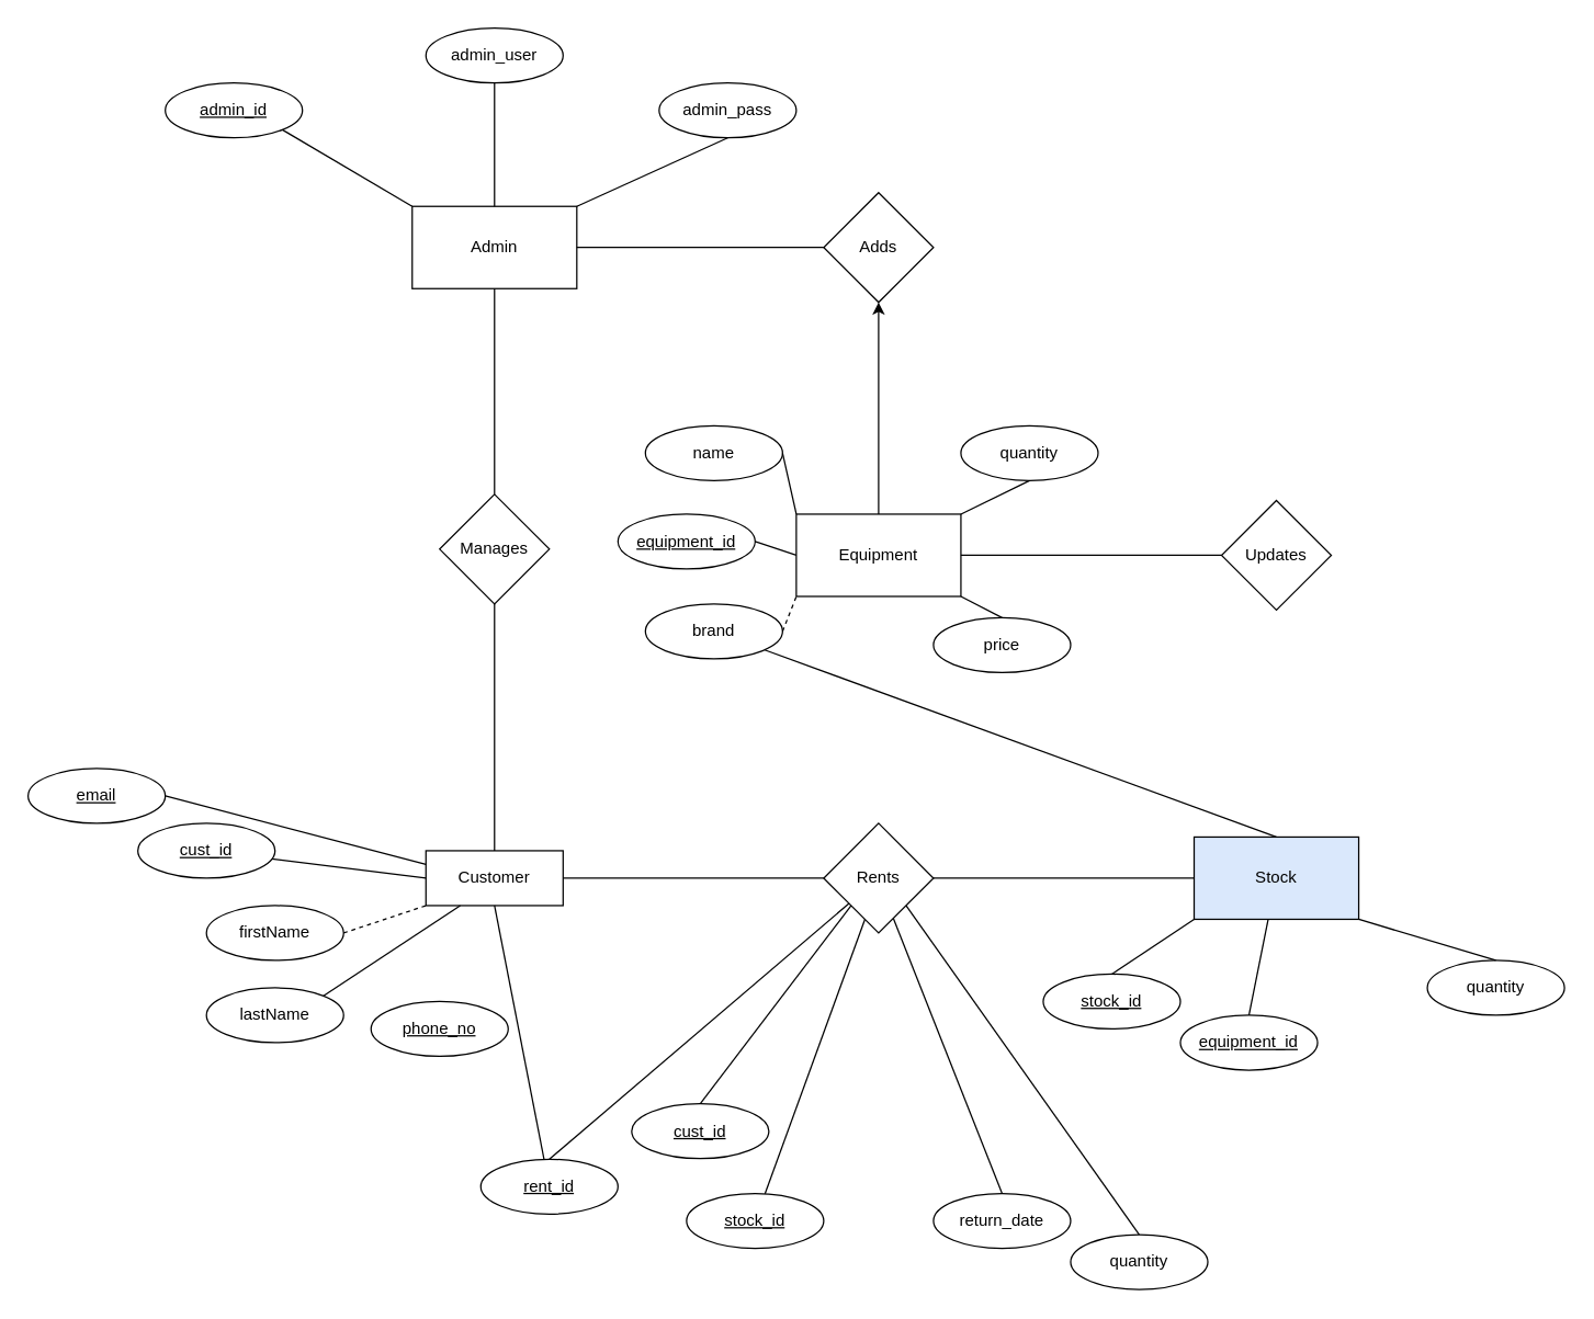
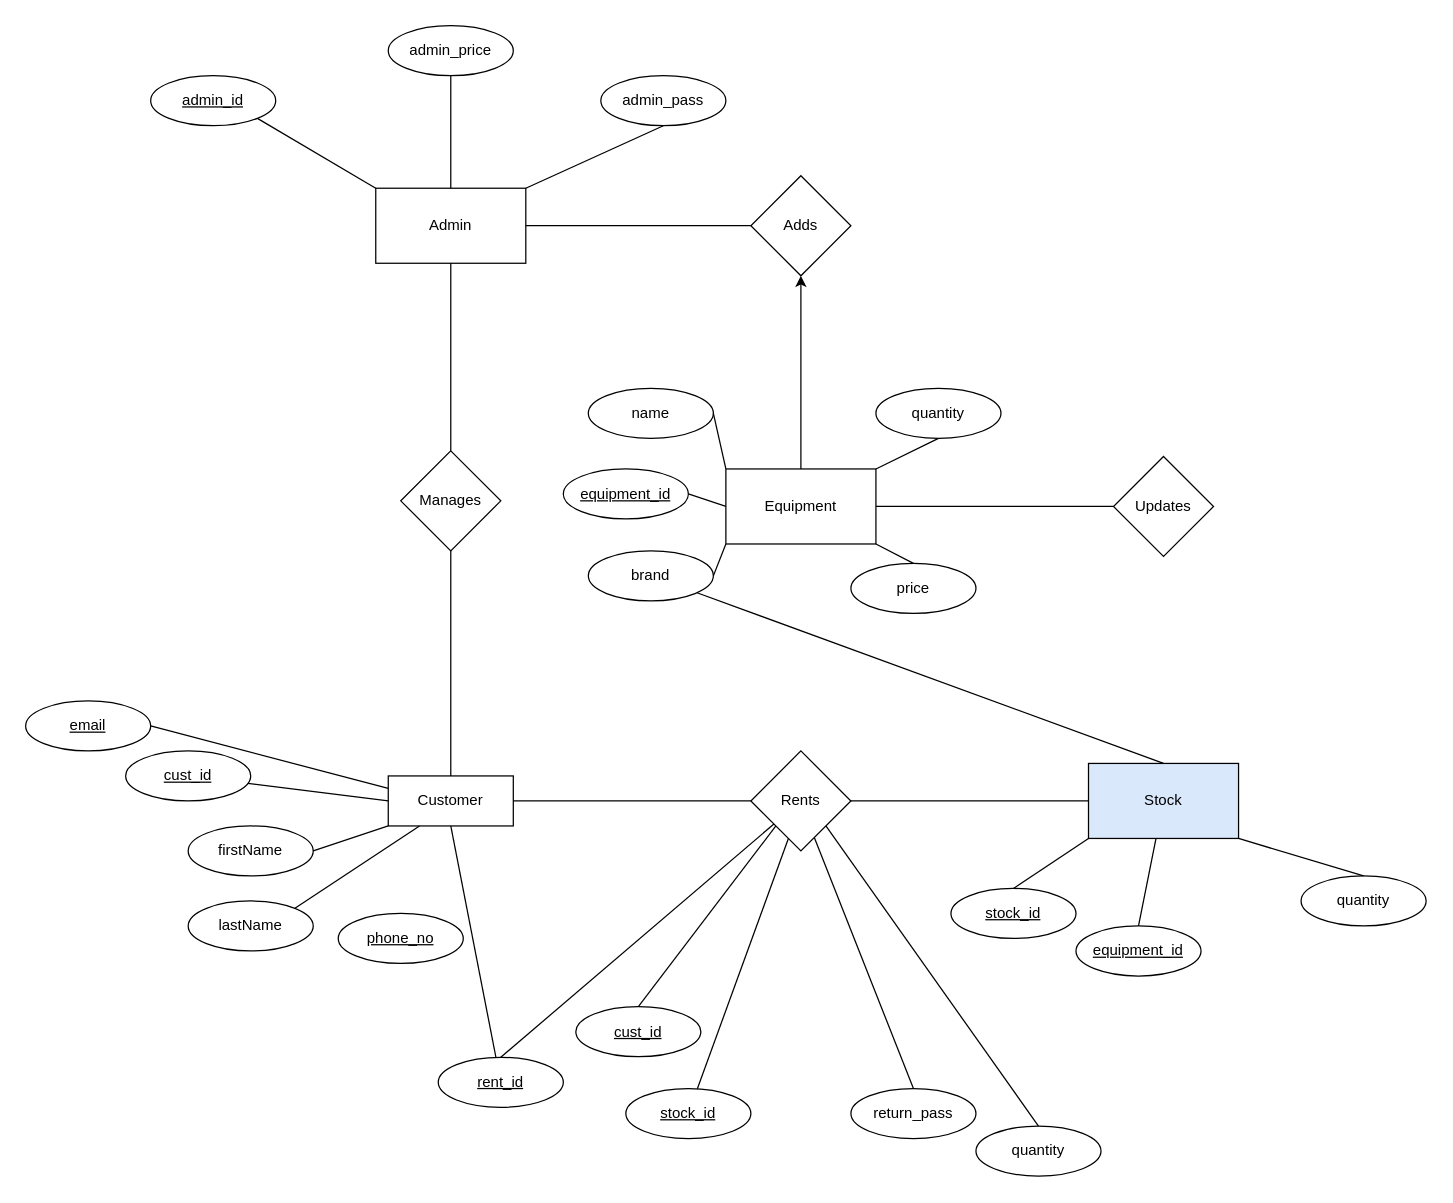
  <mxCell id="0" />
  <mxCell id="1" parent="0" />
  <mxCell id="2" value="Admin" style="rounded=0;whiteSpace=wrap;html=1;" parent="1" vertex="1"><mxGeometry x="300" y="150" width="120" height="60" as="geometry" /></mxCell>
  <mxCell id="3" value="Stock" style="rounded=0;whiteSpace=wrap;html=1;fillColor=#dae8fc;" parent="1" vertex="1"><mxGeometry x="870" y="610" width="120" height="60" as="geometry" /></mxCell>
  <mxCell id="4" value="Customer" style="whiteSpace=wrap;html=1;align=center;" parent="1" vertex="1"><mxGeometry x="310" y="620" width="100" height="40" as="geometry" /></mxCell>
  <mxCell id="5" value="firstName" style="ellipse;whiteSpace=wrap;html=1;align=center;" parent="1" vertex="1"><mxGeometry x="150" y="660" width="100" height="40" as="geometry" /></mxCell>
  <mxCell id="6" value="lastName" style="ellipse;whiteSpace=wrap;html=1;align=center;" parent="1" vertex="1"><mxGeometry x="150" y="720" width="100" height="40" as="geometry" /></mxCell>
  <mxCell id="7" value="cust_id" style="ellipse;whiteSpace=wrap;html=1;align=center;fontStyle=4;" parent="1" vertex="1"><mxGeometry x="100" y="600" width="100" height="40" as="geometry" /></mxCell>
  <mxCell id="8" value="email" style="ellipse;whiteSpace=wrap;html=1;align=center;fontStyle=4;" parent="1" vertex="1"><mxGeometry x="20" y="560" width="100" height="40" as="geometry" /></mxCell>
  <mxCell id="9" value="phone_no" style="ellipse;whiteSpace=wrap;html=1;align=center;fontStyle=4;" parent="1" vertex="1"><mxGeometry x="270" y="730" width="100" height="40" as="geometry" /></mxCell>
  <mxCell id="10" value="" style="endArrow=none;html=1;rounded=0;exitX=1;exitY=0;exitDx=0;exitDy=0;entryX=0.25;entryY=1;entryDx=0;entryDy=0;" parent="1" source="6" target="4" edge="1"><mxGeometry width="50" height="50" relative="1" as="geometry"><mxPoint x="470" y="700" as="sourcePoint" /><mxPoint x="520" y="650" as="targetPoint" /></mxGeometry></mxCell>
- <mxCell id="11" value="" style="endArrow=none;html=1;rounded=0;exitX=1;exitY=0.5;exitDx=0;exitDy=0;entryX=0;entryY=1;entryDx=0;entryDy=0;dashed=1;" parent="1" source="5" target="4" edge="1"><mxGeometry width="50" height="50" relative="1" as="geometry"><mxPoint x="470" y="700" as="sourcePoint" /><mxPoint x="520" y="650" as="targetPoint" /></mxGeometry></mxCell>
+ <mxCell id="11" value="" style="endArrow=none;html=1;rounded=0;exitX=1;exitY=0.5;exitDx=0;exitDy=0;entryX=0;entryY=1;entryDx=0;entryDy=0;" parent="1" source="5" target="4" edge="1"><mxGeometry width="50" height="50" relative="1" as="geometry"><mxPoint x="470" y="700" as="sourcePoint" /><mxPoint x="520" y="650" as="targetPoint" /></mxGeometry></mxCell>
  <mxCell id="12" value="" style="endArrow=none;html=1;rounded=0;entryX=0;entryY=0.5;entryDx=0;entryDy=0;" parent="1" source="7" target="4" edge="1"><mxGeometry width="50" height="50" relative="1" as="geometry"><mxPoint x="470" y="700" as="sourcePoint" /><mxPoint x="520" y="650" as="targetPoint" /></mxGeometry></mxCell>
  <mxCell id="13" value="" style="endArrow=none;html=1;rounded=0;exitX=0.5;exitY=1;exitDx=0;exitDy=0;" parent="1" target="56" edge="1" source="4"><mxGeometry width="50" height="50" relative="1" as="geometry"><mxPoint x="390" y="660" as="sourcePoint" /><mxPoint x="520" y="650" as="targetPoint" /></mxGeometry></mxCell>
  <mxCell id="14" value="" style="endArrow=none;html=1;rounded=0;entryX=0;entryY=0.25;entryDx=0;entryDy=0;exitX=1;exitY=0.5;exitDx=0;exitDy=0;" parent="1" source="8" target="4" edge="1"><mxGeometry width="50" height="50" relative="1" as="geometry"><mxPoint x="236.609" y="576.933" as="sourcePoint" /><mxPoint x="320" y="630" as="targetPoint" /></mxGeometry></mxCell>
  <mxCell id="15" value="Manages" style="rhombus;whiteSpace=wrap;html=1;" parent="1" vertex="1"><mxGeometry x="320" y="360" width="80" height="80" as="geometry" /></mxCell>
  <mxCell id="16" value="admin_id" style="ellipse;whiteSpace=wrap;html=1;align=center;fontStyle=4;" parent="1" vertex="1"><mxGeometry x="120" y="60" width="100" height="40" as="geometry" /></mxCell>
- <mxCell id="17" value="admin_user" style="ellipse;whiteSpace=wrap;html=1;align=center;" parent="1" vertex="1"><mxGeometry x="310" y="20" width="100" height="40" as="geometry" /></mxCell>
+ <mxCell id="17" value="admin_price" style="ellipse;whiteSpace=wrap;html=1;align=center;" parent="1" vertex="1"><mxGeometry x="310" y="20" width="100" height="40" as="geometry" /></mxCell>
  <mxCell id="18" value="admin_pass" style="ellipse;whiteSpace=wrap;html=1;align=center;" parent="1" vertex="1"><mxGeometry x="480" y="60" width="100" height="40" as="geometry" /></mxCell>
  <mxCell id="19" value="" style="endArrow=none;html=1;rounded=0;entryX=0.5;entryY=1;entryDx=0;entryDy=0;exitX=0.5;exitY=0;exitDx=0;exitDy=0;" parent="1" source="15" target="2" edge="1"><mxGeometry width="50" height="50" relative="1" as="geometry"><mxPoint x="240" y="310" as="sourcePoint" /><mxPoint x="290" y="260" as="targetPoint" /></mxGeometry></mxCell>
  <mxCell id="20" value="Adds" style="rhombus;whiteSpace=wrap;html=1;" parent="1" vertex="1"><mxGeometry x="600" y="140" width="80" height="80" as="geometry" /></mxCell>
  <mxCell id="21" value="Rents" style="rhombus;whiteSpace=wrap;html=1;" parent="1" vertex="1"><mxGeometry x="600" y="600" width="80" height="80" as="geometry" /></mxCell>
  <mxCell id="22" value="Equipment" style="rounded=0;whiteSpace=wrap;html=1;" parent="1" vertex="1"><mxGeometry x="580" y="374.5" width="120" height="60" as="geometry" /></mxCell>
  <mxCell id="23" value="Updates" style="rhombus;whiteSpace=wrap;html=1;" parent="1" vertex="1"><mxGeometry x="890" y="364.5" width="80" height="80" as="geometry" /></mxCell>
  <mxCell id="24" value="" style="endArrow=none;html=1;rounded=0;exitX=1;exitY=0.5;exitDx=0;exitDy=0;entryX=0;entryY=0.5;entryDx=0;entryDy=0;" parent="1" source="2" target="20" edge="1"><mxGeometry width="50" height="50" relative="1" as="geometry"><mxPoint x="350" y="460" as="sourcePoint" /><mxPoint x="400" y="410" as="targetPoint" /></mxGeometry></mxCell>
  <mxCell id="25" value="" style="endArrow=none;html=1;rounded=0;entryX=1;entryY=1;entryDx=0;entryDy=0;exitX=0;exitY=0;exitDx=0;exitDy=0;" parent="1" source="2" target="16" edge="1"><mxGeometry width="50" height="50" relative="1" as="geometry"><mxPoint x="500" y="450" as="sourcePoint" /><mxPoint x="550" y="400" as="targetPoint" /></mxGeometry></mxCell>
  <mxCell id="26" value="" style="endArrow=none;html=1;rounded=0;entryX=0.5;entryY=1;entryDx=0;entryDy=0;exitX=0.5;exitY=0;exitDx=0;exitDy=0;" parent="1" source="2" target="17" edge="1"><mxGeometry width="50" height="50" relative="1" as="geometry"><mxPoint x="500" y="450" as="sourcePoint" /><mxPoint x="550" y="400" as="targetPoint" /></mxGeometry></mxCell>
  <mxCell id="27" value="" style="endArrow=none;html=1;rounded=0;entryX=0.5;entryY=1;entryDx=0;entryDy=0;exitX=1;exitY=0;exitDx=0;exitDy=0;" parent="1" source="2" target="18" edge="1"><mxGeometry width="50" height="50" relative="1" as="geometry"><mxPoint x="500" y="450" as="sourcePoint" /><mxPoint x="510" y="170" as="targetPoint" /></mxGeometry></mxCell>
  <mxCell id="28" value="" style="endArrow=none;html=1;rounded=0;entryX=0.5;entryY=1;entryDx=0;entryDy=0;exitX=0.5;exitY=0;exitDx=0;exitDy=0;" parent="1" source="4" target="15" edge="1"><mxGeometry width="50" height="50" relative="1" as="geometry"><mxPoint x="560" y="570" as="sourcePoint" /><mxPoint x="610" y="520" as="targetPoint" /></mxGeometry></mxCell>
  <mxCell id="29" value="" style="endArrow=none;html=1;rounded=0;exitX=1;exitY=0.5;exitDx=0;exitDy=0;entryX=0;entryY=0.5;entryDx=0;entryDy=0;" parent="1" source="4" target="21" edge="1"><mxGeometry width="50" height="50" relative="1" as="geometry"><mxPoint x="430" y="610" as="sourcePoint" /><mxPoint x="610" y="420" as="targetPoint" /></mxGeometry></mxCell>
  <mxCell id="30" value="" style="endArrow=none;html=1;rounded=0;entryX=1;entryY=0.5;entryDx=0;entryDy=0;exitX=0;exitY=0.5;exitDx=0;exitDy=0;" parent="1" source="3" target="21" edge="1"><mxGeometry width="50" height="50" relative="1" as="geometry"><mxPoint x="670" y="380" as="sourcePoint" /><mxPoint x="880" as="targetPoint" y="220" /></mxGeometry></mxCell>
  <mxCell id="31" value="" style="endArrow=classic;html=1;rounded=0;entryX=0.5;entryY=1;entryDx=0;entryDy=0;exitX=0.5;exitY=0;exitDx=0;exitDy=0;" parent="1" source="22" target="20" edge="1"><mxGeometry width="50" height="50" relative="1" as="geometry"><mxPoint x="660" y="390" as="sourcePoint" /><mxPoint x="710" y="340" as="targetPoint" /></mxGeometry></mxCell>
  <mxCell id="32" value="" style="endArrow=none;html=1;rounded=0;exitX=1;exitY=0.5;exitDx=0;exitDy=0;entryX=0;entryY=0.5;entryDx=0;entryDy=0;" parent="1" source="22" target="23" edge="1"><mxGeometry width="50" height="50" relative="1" as="geometry"><mxPoint x="660" y="390" as="sourcePoint" /><mxPoint x="710" y="340" as="targetPoint" /></mxGeometry></mxCell>
  <mxCell id="33" value="" style="endArrow=none;html=1;rounded=0;exitX=0.5;exitY=0;exitDx=0;exitDy=0;" parent="1" source="3" target="46" edge="1"><mxGeometry width="50" height="50" relative="1" as="geometry"><mxPoint x="660" y="390" as="sourcePoint" /><mxPoint x="710" y="340" as="targetPoint" /></mxGeometry></mxCell>
  <mxCell id="34" value="cust_id" style="ellipse;whiteSpace=wrap;html=1;align=center;fontStyle=4;" parent="1" vertex="1"><mxGeometry x="460" y="804.5" width="100" height="40" as="geometry" /></mxCell>
  <mxCell id="35" value="stock_id" style="ellipse;whiteSpace=wrap;html=1;align=center;fontStyle=4;" parent="1" vertex="1"><mxGeometry x="500" y="870" width="100" height="40" as="geometry" /></mxCell>
  <mxCell id="36" value="" style="endArrow=none;html=1;rounded=0;exitX=0.5;exitY=0;exitDx=0;exitDy=0;entryX=0;entryY=1;entryDx=0;entryDy=0;" parent="1" source="34" target="21" edge="1"><mxGeometry width="50" height="50" relative="1" as="geometry"><mxPoint x="720" y="580" as="sourcePoint" /><mxPoint x="770" y="530" as="targetPoint" /></mxGeometry></mxCell>
  <mxCell id="37" value="" style="endArrow=none;html=1;rounded=0;" parent="1" source="35" edge="1"><mxGeometry width="50" height="50" relative="1" as="geometry"><mxPoint x="720" y="580" as="sourcePoint" /><mxPoint x="630" y="670" as="targetPoint" /></mxGeometry></mxCell>
  <mxCell id="38" value="" style="endArrow=none;html=1;rounded=0;exitX=0.636;exitY=0.871;exitDx=0;exitDy=0;entryX=0.5;entryY=0;entryDx=0;entryDy=0;exitPerimeter=0;" parent="1" source="21" target="39" edge="1"><mxGeometry width="50" height="50" relative="1" as="geometry"><mxPoint x="720" y="520" as="sourcePoint" /><mxPoint x="740" y="860" as="targetPoint" /></mxGeometry></mxCell>
- <mxCell id="39" value="return_date" style="ellipse;whiteSpace=wrap;html=1;align=center;" parent="1" vertex="1"><mxGeometry x="680" y="870" width="100" height="40" as="geometry" /></mxCell>
+ <mxCell id="39" value="return_pass" style="ellipse;whiteSpace=wrap;html=1;align=center;" parent="1" vertex="1"><mxGeometry x="680" y="870" width="100" height="40" as="geometry" /></mxCell>
  <mxCell id="40" value="equipment_id" style="ellipse;whiteSpace=wrap;html=1;align=center;fontStyle=4;" parent="1" vertex="1"><mxGeometry x="860" y="740" width="100" height="40" as="geometry" /></mxCell>
  <mxCell id="41" value="quantity" style="ellipse;whiteSpace=wrap;html=1;align=center;" parent="1" vertex="1"><mxGeometry x="1040" y="700" width="100" height="40" as="geometry" /></mxCell>
  <mxCell id="42" value="" style="endArrow=none;html=1;rounded=0;exitX=0.5;exitY=0;exitDx=0;exitDy=0;" parent="1" source="40" target="3" edge="1"><mxGeometry width="50" height="50" relative="1" as="geometry"><mxPoint x="690" y="670" as="sourcePoint" /><mxPoint x="860" y="680" as="targetPoint" /></mxGeometry></mxCell>
  <mxCell id="43" value="" style="endArrow=none;html=1;rounded=0;exitX=0.5;exitY=0;exitDx=0;exitDy=0;entryX=1;entryY=1;entryDx=0;entryDy=0;" parent="1" source="41" target="3" edge="1"><mxGeometry width="50" height="50" relative="1" as="geometry"><mxPoint x="890" y="690" as="sourcePoint" /><mxPoint x="740" y="620" as="targetPoint" /></mxGeometry></mxCell>
  <mxCell id="44" value="name" style="ellipse;whiteSpace=wrap;html=1;align=center;" parent="1" vertex="1"><mxGeometry x="470" y="310" width="100" height="40" as="geometry" /></mxCell>
  <mxCell id="45" value="equipment_id" style="ellipse;whiteSpace=wrap;html=1;align=center;fontStyle=4;" parent="1" vertex="1"><mxGeometry x="450" y="374.5" width="100" height="40" as="geometry" /></mxCell>
  <mxCell id="46" value="brand" style="ellipse;whiteSpace=wrap;html=1;align=center;" parent="1" vertex="1"><mxGeometry x="470" y="440" width="100" height="40" as="geometry" /></mxCell>
  <mxCell id="47" value="price" style="ellipse;whiteSpace=wrap;html=1;align=center;" parent="1" vertex="1"><mxGeometry x="680" y="450" width="100" height="40" as="geometry" /></mxCell>
  <mxCell id="48" value="quantity" style="ellipse;whiteSpace=wrap;html=1;align=center;" parent="1" vertex="1"><mxGeometry x="700" y="310" width="100" height="40" as="geometry" /></mxCell>
- <mxCell id="49" value="" style="endArrow=none;html=1;rounded=0;entryX=0;entryY=1;entryDx=0;entryDy=0;exitX=1;exitY=0.5;exitDx=0;exitDy=0;dashed=1;" parent="1" source="46" target="22" edge="1"><mxGeometry width="50" height="50" relative="1" as="geometry"><mxPoint x="530" y="570" as="sourcePoint" /><mxPoint x="580" y="520" as="targetPoint" /></mxGeometry></mxCell>
+ <mxCell id="49" value="" style="endArrow=none;html=1;rounded=0;entryX=0;entryY=1;entryDx=0;entryDy=0;exitX=1;exitY=0.5;exitDx=0;exitDy=0;" parent="1" source="46" target="22" edge="1"><mxGeometry width="50" height="50" relative="1" as="geometry"><mxPoint x="530" y="570" as="sourcePoint" /><mxPoint x="580" y="520" as="targetPoint" /></mxGeometry></mxCell>
  <mxCell id="50" value="" style="endArrow=none;html=1;rounded=0;exitX=1;exitY=0.5;exitDx=0;exitDy=0;entryX=0;entryY=0.5;entryDx=0;entryDy=0;" parent="1" source="45" target="22" edge="1"><mxGeometry width="50" height="50" relative="1" as="geometry"><mxPoint x="530" y="570" as="sourcePoint" /><mxPoint x="580" y="520" as="targetPoint" /></mxGeometry></mxCell>
  <mxCell id="51" value="" style="endArrow=none;html=1;rounded=0;exitX=1;exitY=0.5;exitDx=0;exitDy=0;entryX=0;entryY=0;entryDx=0;entryDy=0;" parent="1" source="44" target="22" edge="1"><mxGeometry width="50" height="50" relative="1" as="geometry"><mxPoint x="530" y="570" as="sourcePoint" /><mxPoint x="580" y="520" as="targetPoint" /></mxGeometry></mxCell>
  <mxCell id="52" value="" style="endArrow=none;html=1;rounded=0;entryX=1;entryY=1;entryDx=0;entryDy=0;exitX=0.5;exitY=0;exitDx=0;exitDy=0;" parent="1" source="47" target="22" edge="1"><mxGeometry width="50" height="50" relative="1" as="geometry"><mxPoint x="530" y="570" as="sourcePoint" /><mxPoint x="580" y="520" as="targetPoint" /></mxGeometry></mxCell>
  <mxCell id="53" value="" style="endArrow=none;html=1;rounded=0;entryX=0.5;entryY=1;entryDx=0;entryDy=0;exitX=1;exitY=0;exitDx=0;exitDy=0;" parent="1" source="22" target="48" edge="1"><mxGeometry width="50" height="50" relative="1" as="geometry"><mxPoint x="530" y="570" as="sourcePoint" /><mxPoint x="580" y="520" as="targetPoint" /></mxGeometry></mxCell>
  <mxCell id="54" value="quantity" style="ellipse;whiteSpace=wrap;html=1;align=center;" vertex="1" parent="1"><mxGeometry x="780" y="900" width="100" height="40" as="geometry" /></mxCell>
  <mxCell id="55" value="" style="endArrow=none;html=1;rounded=0;entryX=1;entryY=1;entryDx=0;entryDy=0;exitX=0.5;exitY=0;exitDx=0;exitDy=0;" edge="1" parent="1" source="54" target="21"><mxGeometry width="50" height="50" relative="1" as="geometry"><mxPoint x="600" y="870" as="sourcePoint" /><mxPoint x="650" y="820" as="targetPoint" /></mxGeometry></mxCell>
  <mxCell id="56" value="rent_id" style="ellipse;whiteSpace=wrap;html=1;align=center;fontStyle=4;" vertex="1" parent="1"><mxGeometry x="350" y="845" width="100" height="40" as="geometry" /></mxCell>
  <mxCell id="57" value="" style="endArrow=none;html=1;rounded=0;exitX=0.5;exitY=0;exitDx=0;exitDy=0;" edge="1" parent="1" source="56" target="21"><mxGeometry width="50" height="50" relative="1" as="geometry"><mxPoint x="510" y="690" as="sourcePoint" /><mxPoint x="560" y="640" as="targetPoint" /></mxGeometry></mxCell>
  <mxCell id="58" value="stock_id" style="ellipse;whiteSpace=wrap;html=1;align=center;fontStyle=4;" vertex="1" parent="1"><mxGeometry x="760" y="710" width="100" height="40" as="geometry" /></mxCell>
  <mxCell id="59" value="" style="endArrow=none;html=1;rounded=0;entryX=0;entryY=1;entryDx=0;entryDy=0;exitX=0.5;exitY=0;exitDx=0;exitDy=0;" edge="1" parent="1" source="58" target="3"><mxGeometry width="50" height="50" relative="1" as="geometry"><mxPoint x="670" y="690" as="sourcePoint" /><mxPoint x="720" y="640" as="targetPoint" /></mxGeometry></mxCell>
